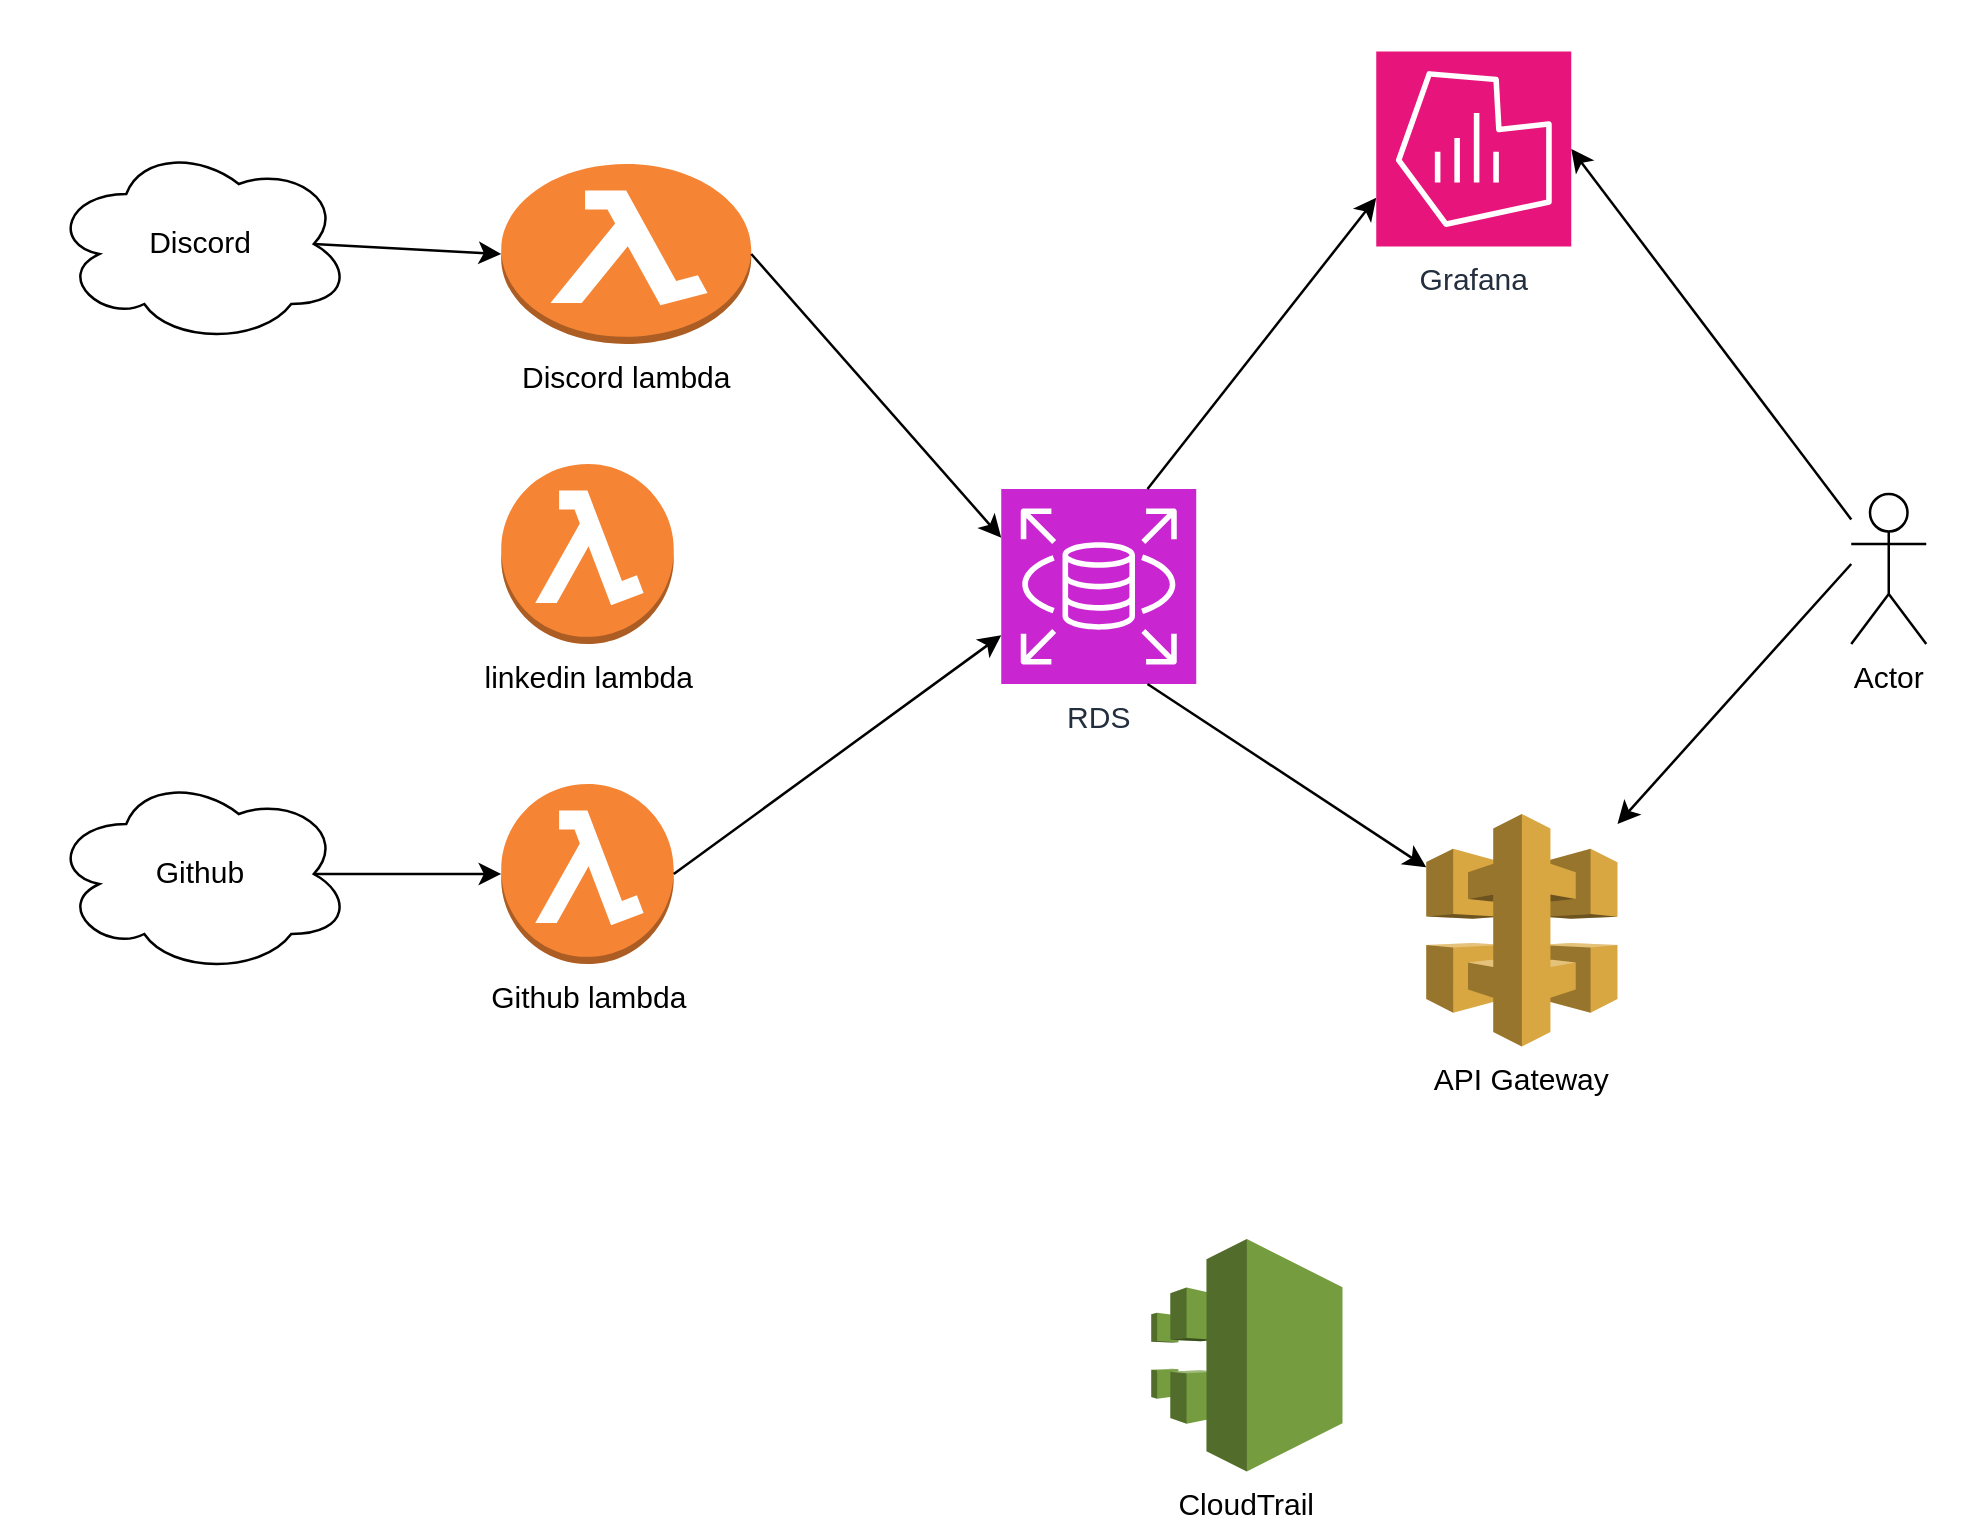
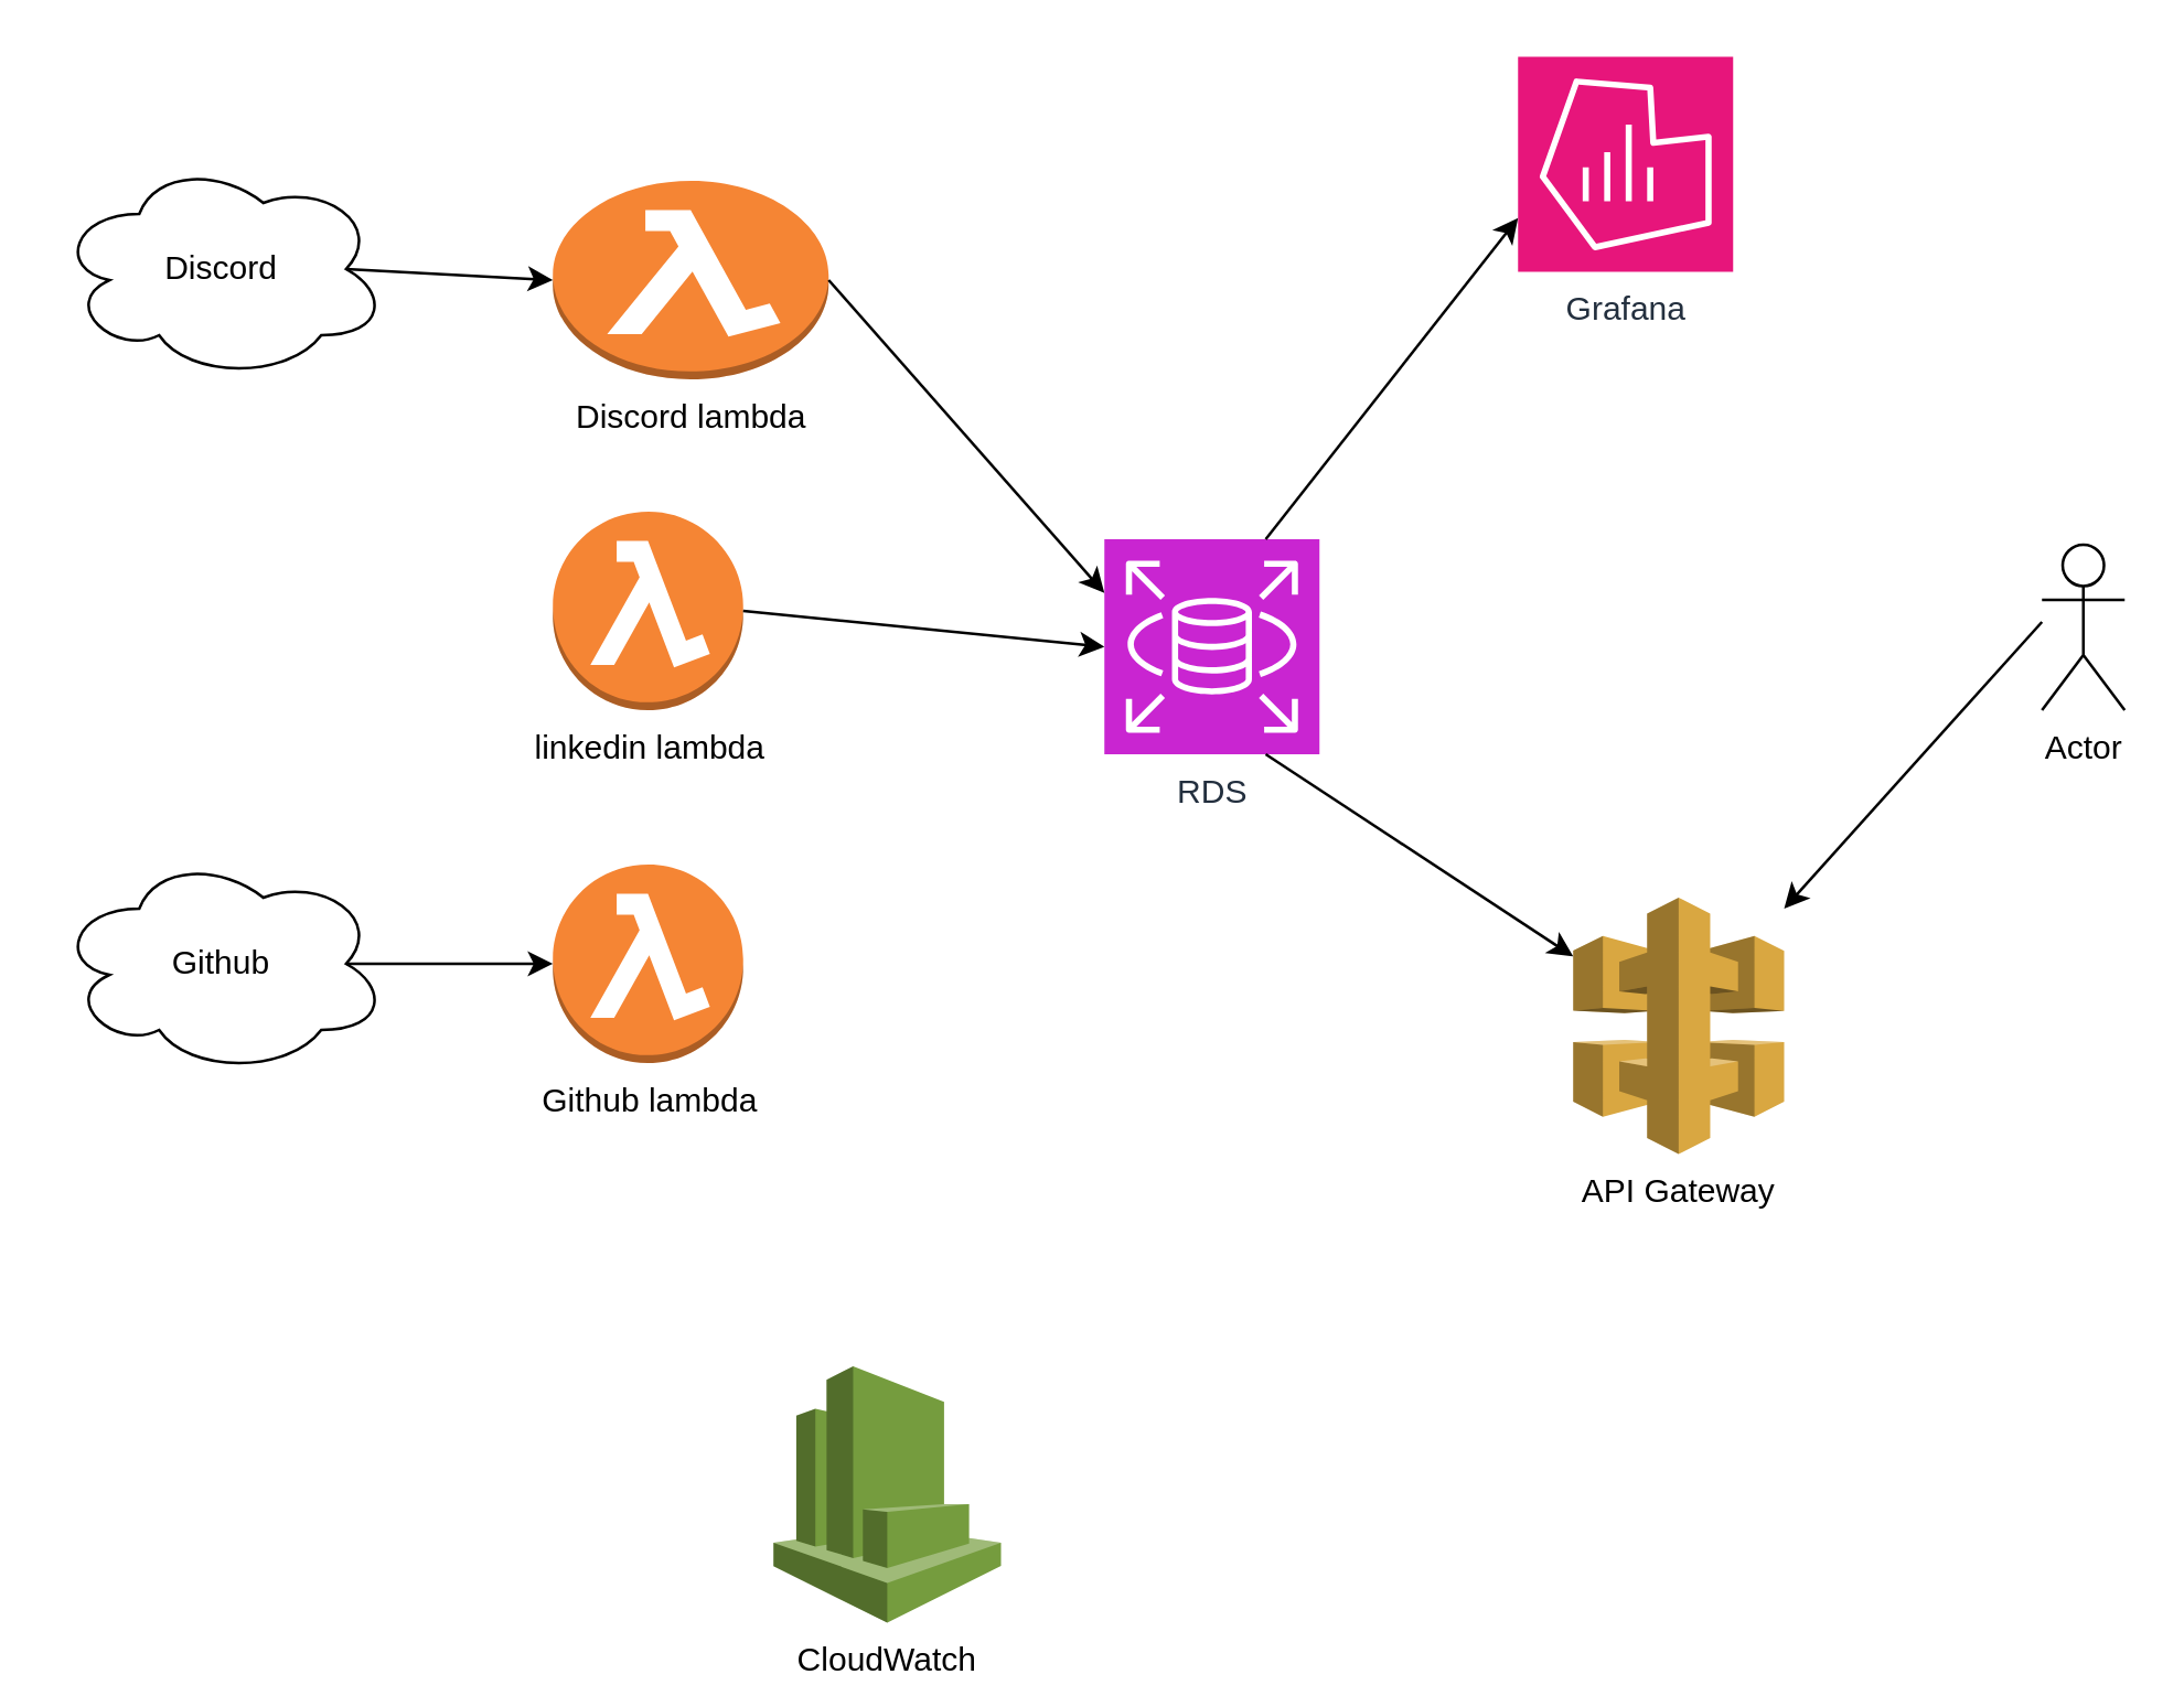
  <mxCell id="0" />
  <mxCell id="1" parent="0" />
  <mxCell id="2" value="Discord lambda" style="outlineConnect=0;dashed=0;verticalLabelPosition=bottom;verticalAlign=top;align=center;html=1;shape=mxgraph.aws3.lambda_function;fillColor=#F58534;gradientColor=none;" vertex="1" parent="1"><mxGeometry x="200" y="65" width="100" height="72" as="geometry" /></mxCell>
  <mxCell id="3" value="Grafana" style="sketch=0;points=[[0,0,0],[0.25,0,0],[0.5,0,0],[0.75,0,0],[1,0,0],[0,1,0],[0.25,1,0],[0.5,1,0],[0.75,1,0],[1,1,0],[0,0.25,0],[0,0.5,0],[0,0.75,0],[1,0.25,0],[1,0.5,0],[1,0.75,0]];points=[[0,0,0],[0.25,0,0],[0.5,0,0],[0.75,0,0],[1,0,0],[0,1,0],[0.25,1,0],[0.5,1,0],[0.75,1,0],[1,1,0],[0,0.25,0],[0,0.5,0],[0,0.75,0],[1,0.25,0],[1,0.5,0],[1,0.75,0]];outlineConnect=0;fontColor=#232F3E;fillColor=#E7157B;strokeColor=#ffffff;dashed=0;verticalLabelPosition=bottom;verticalAlign=top;align=center;html=1;fontSize=12;fontStyle=0;aspect=fixed;shape=mxgraph.aws4.resourceIcon;resIcon=mxgraph.aws4.managed_service_for_grafana;" vertex="1" parent="1"><mxGeometry x="550" y="20" width="78" height="78" as="geometry" /></mxCell>
  <mxCell id="4" value="API Gateway" style="outlineConnect=0;dashed=0;verticalLabelPosition=bottom;verticalAlign=top;align=center;html=1;shape=mxgraph.aws3.api_gateway;fillColor=#D9A741;gradientColor=none;" vertex="1" parent="1"><mxGeometry x="570" y="325" width="76.5" height="93" as="geometry" /></mxCell>
  <mxCell id="5" value="linkedin lambda" style="outlineConnect=0;dashed=0;verticalLabelPosition=bottom;verticalAlign=top;align=center;html=1;shape=mxgraph.aws3.lambda_function;fillColor=#F58534;gradientColor=none;" vertex="1" parent="1"><mxGeometry x="200" y="185" width="69" height="72" as="geometry" /></mxCell>
  <mxCell id="6" value="Github lambda" style="outlineConnect=0;dashed=0;verticalLabelPosition=bottom;verticalAlign=top;align=center;html=1;shape=mxgraph.aws3.lambda_function;fillColor=#F58534;gradientColor=none;" vertex="1" parent="1"><mxGeometry x="200" y="313" width="69" height="72" as="geometry" /></mxCell>
  <mxCell id="7" value="RDS" style="sketch=0;points=[[0,0,0],[0.25,0,0],[0.5,0,0],[0.75,0,0],[1,0,0],[0,1,0],[0.25,1,0],[0.5,1,0],[0.75,1,0],[1,1,0],[0,0.25,0],[0,0.5,0],[0,0.75,0],[1,0.25,0],[1,0.5,0],[1,0.75,0]];outlineConnect=0;fontColor=#232F3E;fillColor=#C925D1;strokeColor=#ffffff;dashed=0;verticalLabelPosition=bottom;verticalAlign=top;align=center;html=1;fontSize=12;fontStyle=0;aspect=fixed;shape=mxgraph.aws4.resourceIcon;resIcon=mxgraph.aws4.rds;" vertex="1" parent="1"><mxGeometry x="400" y="195" width="78" height="78" as="geometry" /></mxCell>
  <mxCell id="8" value="Actor" style="shape=umlActor;verticalLabelPosition=bottom;verticalAlign=top;html=1;outlineConnect=0;" vertex="1" parent="1"><mxGeometry x="740" y="197" width="30" height="60" as="geometry" /></mxCell>
- <mxCell id="9" value="" style="endArrow=classic;html=1;rounded=0;entryX=1;entryY=0.5;entryDx=0;entryDy=0;entryPerimeter=0;" edge="1" parent="1" source="8" target="3"><mxGeometry width="50" height="50" relative="1" as="geometry"><mxPoint x="380" y="345" as="sourcePoint" /><mxPoint x="430" y="295" as="targetPoint" /></mxGeometry></mxCell>
  <mxCell id="10" value="" style="endArrow=classic;html=1;rounded=0;" edge="1" parent="1" target="4"><mxGeometry width="50" height="50" relative="1" as="geometry"><mxPoint x="740" y="225" as="sourcePoint" /><mxPoint x="638" y="84" as="targetPoint" /></mxGeometry></mxCell>
  <mxCell id="11" value="" style="endArrow=classic;html=1;rounded=0;exitX=0.75;exitY=1;exitDx=0;exitDy=0;exitPerimeter=0;" edge="1" parent="1" source="7" target="4"><mxGeometry width="50" height="50" relative="1" as="geometry"><mxPoint x="750" y="235" as="sourcePoint" /><mxPoint x="657" y="339" as="targetPoint" /></mxGeometry></mxCell>
  <mxCell id="12" value="" style="endArrow=classic;html=1;rounded=0;entryX=0;entryY=0.75;entryDx=0;entryDy=0;entryPerimeter=0;exitX=0.75;exitY=0;exitDx=0;exitDy=0;exitPerimeter=0;" edge="1" parent="1" source="7" target="3"><mxGeometry width="50" height="50" relative="1" as="geometry"><mxPoint x="760" y="245" as="sourcePoint" /><mxPoint x="667" y="349" as="targetPoint" /></mxGeometry></mxCell>
  <mxCell id="13" value="" style="endArrow=classic;html=1;rounded=0;entryX=0;entryY=0.25;entryDx=0;entryDy=0;entryPerimeter=0;exitX=1;exitY=0.5;exitDx=0;exitDy=0;exitPerimeter=0;" edge="1" parent="1" source="2" target="7"><mxGeometry width="50" height="50" relative="1" as="geometry"><mxPoint x="469" y="205" as="sourcePoint" /><mxPoint x="560" y="104" as="targetPoint" /></mxGeometry></mxCell>
- <mxCell id="15" value="" style="endArrow=classic;html=1;rounded=0;entryX=0;entryY=0.75;entryDx=0;entryDy=0;entryPerimeter=0;exitX=1;exitY=0.5;exitDx=0;exitDy=0;exitPerimeter=0;" edge="1" parent="1" source="6" target="7"><mxGeometry width="50" height="50" relative="1" as="geometry"><mxPoint x="279" y="231" as="sourcePoint" /><mxPoint x="410" y="244" as="targetPoint" /></mxGeometry></mxCell>
+ <mxCell id="14" value="" style="endArrow=classic;html=1;rounded=0;entryX=0;entryY=0.5;entryDx=0;entryDy=0;entryPerimeter=0;exitX=1;exitY=0.5;exitDx=0;exitDy=0;exitPerimeter=0;" edge="1" parent="1" source="5" target="7"><mxGeometry width="50" height="50" relative="1" as="geometry"><mxPoint x="279" y="111" as="sourcePoint" /><mxPoint x="410" y="225" as="targetPoint" /></mxGeometry></mxCell>
  <mxCell id="16" value="Discord" style="ellipse;shape=cloud;whiteSpace=wrap;html=1;" vertex="1" parent="1"><mxGeometry x="20" y="57" width="120" height="80" as="geometry" /></mxCell>
  <mxCell id="17" value="Github" style="ellipse;shape=cloud;whiteSpace=wrap;html=1;" vertex="1" parent="1"><mxGeometry x="20" y="309" width="120" height="80" as="geometry" /></mxCell>
  <mxCell id="18" value="" style="endArrow=classic;html=1;rounded=0;entryX=0;entryY=0.5;entryDx=0;entryDy=0;entryPerimeter=0;exitX=0.875;exitY=0.5;exitDx=0;exitDy=0;exitPerimeter=0;" edge="1" parent="1" source="17" target="6"><mxGeometry width="50" height="50" relative="1" as="geometry"><mxPoint x="135" y="231" as="sourcePoint" /><mxPoint x="210" y="231" as="targetPoint" /></mxGeometry></mxCell>
  <mxCell id="19" value="" style="endArrow=classic;html=1;rounded=0;entryX=0;entryY=0.5;entryDx=0;entryDy=0;entryPerimeter=0;exitX=0.875;exitY=0.5;exitDx=0;exitDy=0;exitPerimeter=0;" edge="1" parent="1" source="16" target="2"><mxGeometry width="50" height="50" relative="1" as="geometry"><mxPoint x="135" y="359" as="sourcePoint" /><mxPoint x="210" y="359" as="targetPoint" /></mxGeometry></mxCell>
- <mxCell id="20" value="CloudTrail" style="outlineConnect=0;dashed=0;verticalLabelPosition=bottom;verticalAlign=top;align=center;html=1;shape=mxgraph.aws3.cloudtrail;fillColor=#759C3E;gradientColor=none;" vertex="1" parent="1"><mxGeometry x="460" y="495" width="76.5" height="93" as="geometry" /></mxCell>
+ <mxCell id="21" value="CloudWatch" style="outlineConnect=0;dashed=0;verticalLabelPosition=bottom;verticalAlign=top;align=center;html=1;shape=mxgraph.aws3.cloudwatch;fillColor=#759C3E;gradientColor=none;" vertex="1" parent="1"><mxGeometry x="280" y="495" width="82.5" height="93" as="geometry" /></mxCell>
